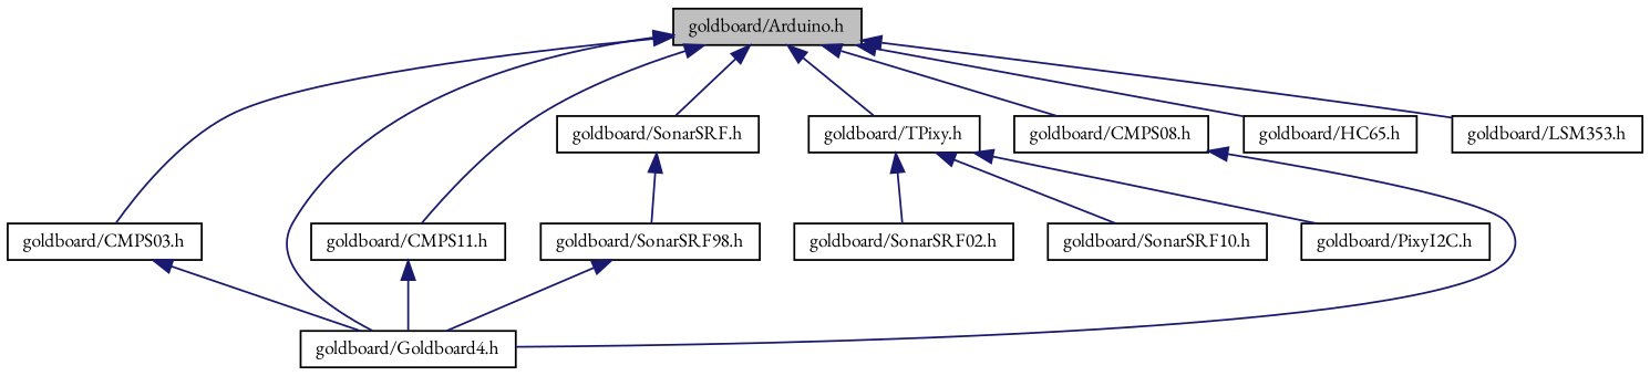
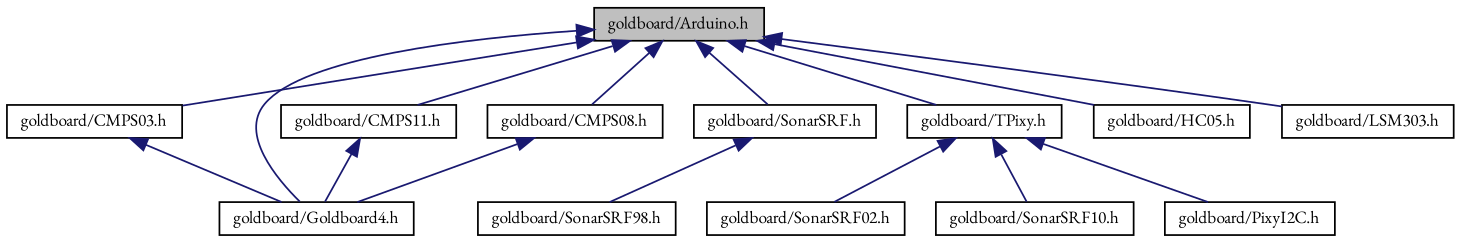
  digraph {
    fontname="EB Garamond"
    node [color=black fillcolor=white fontname="EB Garamond" fontsize=10 shape=record style=filled]
    edge [color=midnightblue dir=back fontname="EB Garamond" fontsize=10 labelfontname=Helvetica labelfontsize=10 style=solid]
    n1 [fillcolor=grey75 fontcolor=black height=0.2 label="goldboard/Arduino.h" width=0.4]
    n2 [height=0.2 label="goldboard/CMPS03.h" width=0.4]
    n3 [height=0.2 label="goldboard/Goldboard4.h" width=0.4]
    n4 [height=0.2 label="goldboard/CMPS11.h" width=0.4]
    n5 [height=0.2 label="goldboard/SonarSRF.h" width=0.4]
    n6 [height=0.2 label="goldboard/TPixy.h" width=0.4]
    n7 [height=0.2 label="goldboard/CMPS08.h" width=0.4]
-   n8 [height=0.2 label="goldboard/HC65.h" width=0.4]
-   n9 [height=0.2 label="goldboard/LSM353.h" width=0.4]
+   n8 [height=0.2 label="goldboard/HC05.h" width=0.4]
+   n9 [height=0.2 label="goldboard/LSM303.h" width=0.4]
    n10 [height=0.2 label="goldboard/SonarSRF98.h" width=0.4]
    n11 [height=0.2 label="goldboard/SonarSRF02.h" width=0.4]
    n12 [height=0.2 label="goldboard/SonarSRF10.h" width=0.4]
    n13 [height=0.2 label="goldboard/PixyI2C.h" width=0.4]
    n1 -> n2
    n1 -> n3
    n1 -> n4
    n1 -> n5
    n1 -> n6
    n1 -> n7
    n1 -> n8
    n1 -> n9
    n2 -> n3
    n4 -> n3
    n5 -> n10
    n6 -> n11
    n6 -> n12
    n6 -> n13
    n7 -> n3
-   n10 -> n3
  }
